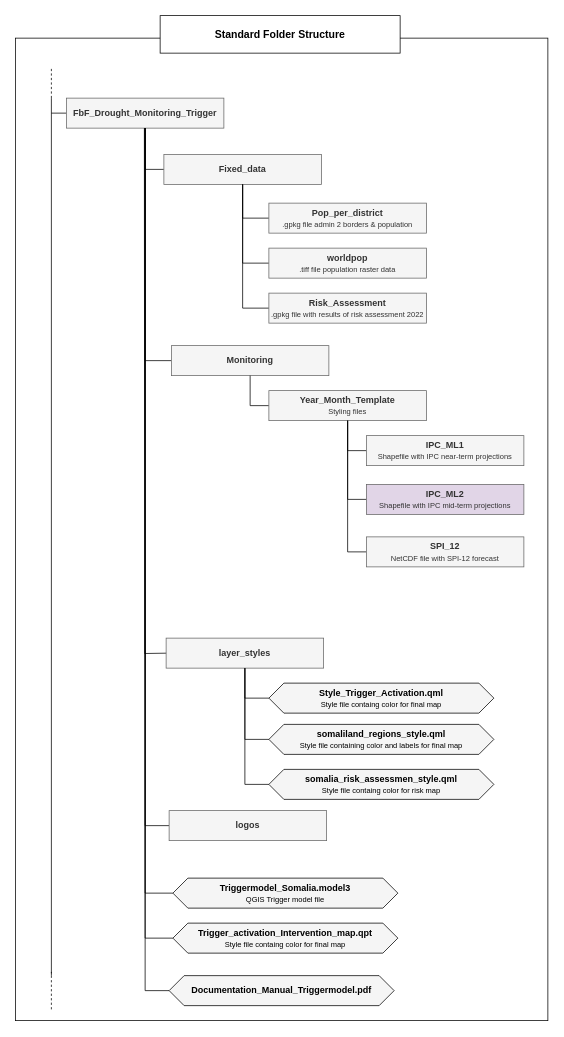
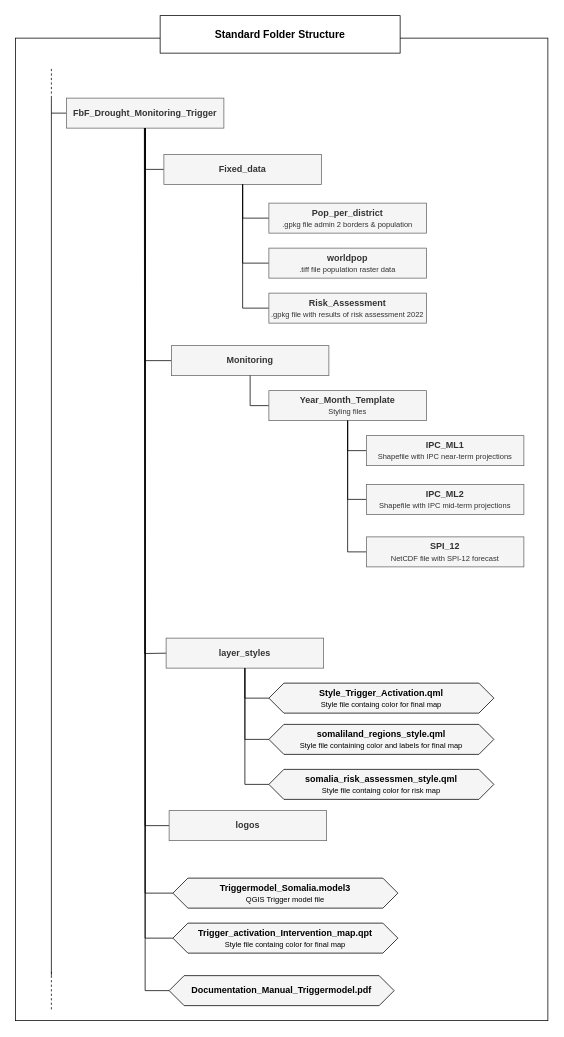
  <mxCell id="0" />
  <mxCell id="1" parent="0" />
  <mxCell id="2" value="" style="rounded=0;whiteSpace=wrap;html=1;" parent="1" vertex="1"><mxGeometry x="20" y="50" width="710" height="1310" as="geometry" /></mxCell>
  <mxCell id="3" value="" style="endArrow=none;html=1;rounded=0;" parent="1" edge="1"><mxGeometry width="50" height="50" relative="1" as="geometry"><mxPoint x="68" y="1300" as="sourcePoint" /><mxPoint x="68" y="130" as="targetPoint" /></mxGeometry></mxCell>
  <mxCell id="4" value="" style="endArrow=none;dashed=1;html=1;rounded=0;" parent="1" edge="1"><mxGeometry width="50" height="50" relative="1" as="geometry"><mxPoint x="68" y="130" as="sourcePoint" /><mxPoint x="68" y="90" as="targetPoint" /></mxGeometry></mxCell>
  <mxCell id="5" style="edgeStyle=orthogonalEdgeStyle;rounded=0;orthogonalLoop=1;jettySize=auto;html=1;endArrow=none;endFill=0;" parent="1" source="6" edge="1"><mxGeometry relative="1" as="geometry"><mxPoint x="68" y="150" as="targetPoint" /></mxGeometry></mxCell>
  <mxCell id="6" value="&lt;b&gt;FbF_Drought_Monitoring_Trigger&lt;/b&gt;" style="rounded=0;whiteSpace=wrap;html=1;fillColor=#f5f5f5;fontColor=#333333;strokeColor=#666666;fontStyle=0" parent="1" vertex="1"><mxGeometry x="88" y="130" width="210" height="40" as="geometry" /></mxCell>
  <mxCell id="7" style="edgeStyle=orthogonalEdgeStyle;rounded=0;orthogonalLoop=1;jettySize=auto;html=1;entryX=0.5;entryY=1;entryDx=0;entryDy=0;exitX=0;exitY=0.5;exitDx=0;exitDy=0;endArrow=none;endFill=0;" parent="1" source="8" target="6" edge="1"><mxGeometry relative="1" as="geometry" /></mxCell>
  <mxCell id="8" value="&lt;font style=&quot;&quot;&gt;&lt;b&gt;Fixed_data&lt;/b&gt;&lt;br&gt;&lt;/font&gt;" style="rounded=0;whiteSpace=wrap;html=1;fillColor=#f5f5f5;fontColor=#333333;strokeColor=#666666;fontStyle=0" parent="1" vertex="1"><mxGeometry x="218" y="205" width="210" height="40" as="geometry" /></mxCell>
  <mxCell id="9" style="edgeStyle=orthogonalEdgeStyle;rounded=0;orthogonalLoop=1;jettySize=auto;html=1;entryX=0.5;entryY=1;entryDx=0;entryDy=0;exitX=0;exitY=0.5;exitDx=0;exitDy=0;endArrow=none;endFill=0;" parent="1" source="10" target="6" edge="1"><mxGeometry relative="1" as="geometry" /></mxCell>
  <mxCell id="10" value="&lt;font style=&quot;&quot;&gt;&lt;font style=&quot;&quot;&gt;&lt;b&gt;Monitoring&lt;/b&gt;&lt;/font&gt;&lt;br&gt;&lt;/font&gt;" style="rounded=0;whiteSpace=wrap;html=1;fillColor=#f5f5f5;fontColor=#333333;strokeColor=#666666;fontStyle=0" parent="1" vertex="1"><mxGeometry x="228" y="460" width="210" height="40" as="geometry" /></mxCell>
  <mxCell id="11" style="edgeStyle=orthogonalEdgeStyle;rounded=0;orthogonalLoop=1;jettySize=auto;html=1;entryX=0.5;entryY=1;entryDx=0;entryDy=0;exitX=0;exitY=0.5;exitDx=0;exitDy=0;endArrow=none;endFill=0;" parent="1" source="12" target="10" edge="1"><mxGeometry relative="1" as="geometry" /></mxCell>
  <mxCell id="12" value="&lt;font style=&quot;&quot;&gt;&lt;font style=&quot;&quot;&gt;&lt;b&gt;Year_Month_Template&lt;br&gt;&lt;/b&gt;&lt;/font&gt;&lt;span style=&quot;font-size: 10px;&quot;&gt;Styling files&lt;/span&gt;&lt;br&gt;&lt;/font&gt;" style="rounded=0;whiteSpace=wrap;html=1;fillColor=#f5f5f5;fontColor=#333333;strokeColor=#666666;fontStyle=0" parent="1" vertex="1"><mxGeometry x="358" y="520" width="210" height="40" as="geometry" /></mxCell>
  <mxCell id="13" value="&lt;p class=&quot;MsoNormal&quot;&gt;&lt;font size=&quot;1&quot; style=&quot;&quot;&gt;&lt;b style=&quot;font-size: 14px;&quot;&gt;Standard Folder Structure&lt;/b&gt;&lt;/font&gt;&lt;/p&gt;" style="rounded=0;whiteSpace=wrap;html=1;" parent="1" vertex="1"><mxGeometry x="213" y="20" width="320" height="50" as="geometry" /></mxCell>
  <mxCell id="14" value="" style="endArrow=none;dashed=1;html=1;rounded=0;" parent="1" edge="1"><mxGeometry width="50" height="50" relative="1" as="geometry"><mxPoint x="68" y="1345" as="sourcePoint" /><mxPoint x="68" y="1295" as="targetPoint" /></mxGeometry></mxCell>
  <mxCell id="15" style="edgeStyle=orthogonalEdgeStyle;rounded=0;orthogonalLoop=1;jettySize=auto;html=1;entryX=0.5;entryY=1;entryDx=0;entryDy=0;exitX=0;exitY=0.5;exitDx=0;exitDy=0;endArrow=none;endFill=0;" parent="1" source="16" target="6" edge="1"><mxGeometry relative="1" as="geometry" /></mxCell>
  <mxCell id="16" value="Triggermodel_Somalia.model3&lt;br style=&quot;font-size: 11px;&quot;&gt;&lt;font size=&quot;1&quot;&gt;&lt;span style=&quot;font-weight: 400;&quot;&gt;QGIS Trigger model file&lt;/span&gt;&lt;/font&gt;" style="shape=hexagon;perimeter=hexagonPerimeter2;whiteSpace=wrap;html=1;fixedSize=1;fillColor=#F5F5F5;fontStyle=1" parent="1" vertex="1"><mxGeometry x="230" y="1170" width="300" height="40" as="geometry" /></mxCell>
  <mxCell id="17" style="edgeStyle=orthogonalEdgeStyle;rounded=0;orthogonalLoop=1;jettySize=auto;html=1;entryX=0.5;entryY=1;entryDx=0;entryDy=0;exitX=0;exitY=0.5;exitDx=0;exitDy=0;endArrow=none;endFill=0;" parent="1" source="18" target="6" edge="1"><mxGeometry relative="1" as="geometry" /></mxCell>
  <mxCell id="18" value="Trigger_activation_Intervention_map.qpt&lt;br style=&quot;font-size: 11px;&quot;&gt;&lt;font size=&quot;1&quot;&gt;&lt;span style=&quot;font-weight: normal;&quot;&gt;Style file containg color for final map&lt;/span&gt;&lt;/font&gt;" style="shape=hexagon;perimeter=hexagonPerimeter2;whiteSpace=wrap;html=1;fixedSize=1;fillColor=#F5F5F5;fontStyle=1" parent="1" vertex="1"><mxGeometry x="230" y="1230" width="300" height="40" as="geometry" /></mxCell>
  <mxCell id="19" style="edgeStyle=orthogonalEdgeStyle;rounded=0;orthogonalLoop=1;jettySize=auto;html=1;entryX=0.5;entryY=1;entryDx=0;entryDy=0;exitX=0;exitY=0.5;exitDx=0;exitDy=0;endArrow=none;endFill=0;" parent="1" source="20" target="12" edge="1"><mxGeometry relative="1" as="geometry" /></mxCell>
  <mxCell id="20" value="&lt;font style=&quot;&quot;&gt;&lt;font style=&quot;&quot;&gt;&lt;b&gt;IPC_ML1&lt;br&gt;&lt;/b&gt;&lt;/font&gt;&lt;span style=&quot;font-size: 10px;&quot;&gt;Shapefile with IPC near-term projections&lt;/span&gt;&lt;br&gt;&lt;/font&gt;" style="rounded=0;whiteSpace=wrap;html=1;fillColor=#f5f5f5;fontColor=#333333;strokeColor=#666666;fontStyle=0" parent="1" vertex="1"><mxGeometry x="488" y="580" width="210" height="40" as="geometry" /></mxCell>
  <mxCell id="21" style="edgeStyle=orthogonalEdgeStyle;rounded=0;orthogonalLoop=1;jettySize=auto;html=1;entryX=0.5;entryY=1;entryDx=0;entryDy=0;exitX=0;exitY=0.5;exitDx=0;exitDy=0;endArrow=none;endFill=0;" parent="1" source="22" target="12" edge="1"><mxGeometry relative="1" as="geometry" /></mxCell>
- <mxCell id="22" value="&lt;font style=&quot;&quot;&gt;&lt;font style=&quot;&quot;&gt;&lt;b&gt;IPC_ML2&lt;br&gt;&lt;/b&gt;&lt;/font&gt;&lt;span style=&quot;font-size: 7.5pt; line-height: 107%; font-family: Helvetica, sans-serif; background-image: initial; background-position: initial; background-size: initial; background-repeat: initial; background-attachment: initial; background-origin: initial; background-clip: initial;&quot;&gt;Shapefile with IPC mid-term projections&lt;/span&gt;&lt;br&gt;&lt;/font&gt;" style="rounded=0;whiteSpace=wrap;html=1;fillColor=#e1d5e7;fontColor=#333333;strokeColor=#666666;fontStyle=0;" parent="1" vertex="1"><mxGeometry x="488" y="645" width="210" height="40" as="geometry" /></mxCell>
+ <mxCell id="22" value="&lt;font style=&quot;&quot;&gt;&lt;font style=&quot;&quot;&gt;&lt;b&gt;IPC_ML2&lt;br&gt;&lt;/b&gt;&lt;/font&gt;&lt;span style=&quot;font-size: 7.5pt; line-height: 107%; font-family: Helvetica, sans-serif; background-image: initial; background-position: initial; background-size: initial; background-repeat: initial; background-attachment: initial; background-origin: initial; background-clip: initial;&quot;&gt;Shapefile with IPC mid-term projections&lt;/span&gt;&lt;br&gt;&lt;/font&gt;" style="rounded=0;whiteSpace=wrap;html=1;fillColor=#f5f5f5;fontColor=#333333;strokeColor=#666666;fontStyle=0" parent="1" vertex="1"><mxGeometry x="488" y="645" width="210" height="40" as="geometry" /></mxCell>
  <mxCell id="23" style="edgeStyle=orthogonalEdgeStyle;rounded=0;orthogonalLoop=1;jettySize=auto;html=1;entryX=0.5;entryY=1;entryDx=0;entryDy=0;exitX=0;exitY=0.5;exitDx=0;exitDy=0;endArrow=none;endFill=0;" parent="1" source="24" target="12" edge="1"><mxGeometry relative="1" as="geometry" /></mxCell>
  <mxCell id="24" value="&lt;font style=&quot;&quot;&gt;&lt;font style=&quot;&quot;&gt;&lt;b&gt;SPI_12&lt;br&gt;&lt;/b&gt;&lt;/font&gt;&lt;span style=&quot;font-size: 10px;&quot;&gt;NetCDF file with SPI-12 forecast&lt;/span&gt;&lt;br&gt;&lt;/font&gt;" style="rounded=0;whiteSpace=wrap;html=1;fillColor=#f5f5f5;fontColor=#333333;strokeColor=#666666;fontStyle=0" parent="1" vertex="1"><mxGeometry x="488" y="715" width="210" height="40" as="geometry" /></mxCell>
  <mxCell id="25" style="edgeStyle=orthogonalEdgeStyle;rounded=0;orthogonalLoop=1;jettySize=auto;html=1;entryX=0.5;entryY=1;entryDx=0;entryDy=0;exitX=0;exitY=0.5;exitDx=0;exitDy=0;endArrow=none;endFill=0;" parent="1" source="26" target="8" edge="1"><mxGeometry relative="1" as="geometry" /></mxCell>
  <mxCell id="26" value="&lt;font style=&quot;&quot;&gt;&lt;b&gt;Pop_per_district&lt;br&gt;&lt;/b&gt;&lt;span style=&quot;font-size: 10px;&quot;&gt;.gpkg file admin 2 borders &amp;amp; population&lt;/span&gt;&lt;br&gt;&lt;/font&gt;" style="rounded=0;whiteSpace=wrap;html=1;fillColor=#f5f5f5;fontColor=#333333;strokeColor=#666666;fontStyle=0" parent="1" vertex="1"><mxGeometry x="358" y="270" width="210" height="40" as="geometry" /></mxCell>
  <mxCell id="27" style="edgeStyle=orthogonalEdgeStyle;rounded=0;orthogonalLoop=1;jettySize=auto;html=1;entryX=0.5;entryY=1;entryDx=0;entryDy=0;exitX=0;exitY=0.5;exitDx=0;exitDy=0;endArrow=none;endFill=0;" parent="1" source="28" target="8" edge="1"><mxGeometry relative="1" as="geometry" /></mxCell>
  <mxCell id="28" value="&lt;font style=&quot;&quot;&gt;&lt;b&gt;worldpop&lt;br&gt;&lt;/b&gt;&lt;span style=&quot;font-size: 10px;&quot;&gt;.tiff file population raster data&lt;/span&gt;&lt;br&gt;&lt;/font&gt;" style="rounded=0;whiteSpace=wrap;html=1;fillColor=#f5f5f5;fontColor=#333333;strokeColor=#666666;fontStyle=0" parent="1" vertex="1"><mxGeometry x="358" y="330" width="210" height="40" as="geometry" /></mxCell>
  <mxCell id="29" style="edgeStyle=orthogonalEdgeStyle;rounded=0;orthogonalLoop=1;jettySize=auto;html=1;entryX=0.5;entryY=1;entryDx=0;entryDy=0;exitX=0;exitY=0.5;exitDx=0;exitDy=0;endArrow=none;endFill=0;" parent="1" source="30" target="8" edge="1"><mxGeometry relative="1" as="geometry" /></mxCell>
  <mxCell id="30" value="&lt;font style=&quot;&quot;&gt;&lt;b&gt;Risk_Assessment&lt;br&gt;&lt;/b&gt;&lt;span style=&quot;font-size: 10px;&quot;&gt;.gpkg file with results of risk assessment 2022&lt;/span&gt;&lt;br&gt;&lt;/font&gt;" style="rounded=0;whiteSpace=wrap;html=1;fillColor=#f5f5f5;fontColor=#333333;strokeColor=#666666;fontStyle=0" parent="1" vertex="1"><mxGeometry x="358" y="390" width="210" height="40" as="geometry" /></mxCell>
  <mxCell id="31" style="edgeStyle=orthogonalEdgeStyle;rounded=0;orthogonalLoop=1;jettySize=auto;html=1;entryX=0.5;entryY=1;entryDx=0;entryDy=0;exitX=0;exitY=0.5;exitDx=0;exitDy=0;endArrow=none;endFill=0;" edge="1" parent="1" source="32" target="6"><mxGeometry relative="1" as="geometry" /></mxCell>
  <mxCell id="32" value="&lt;p class=&quot;MsoNormal&quot;&gt;Documentation_Manual_Triggermodel.pdf&lt;/p&gt;" style="shape=hexagon;perimeter=hexagonPerimeter2;whiteSpace=wrap;html=1;fixedSize=1;fillColor=#F5F5F5;fontStyle=1" vertex="1" parent="1"><mxGeometry x="225" y="1300" width="300" height="40" as="geometry" /></mxCell>
  <mxCell id="33" style="edgeStyle=orthogonalEdgeStyle;rounded=0;orthogonalLoop=1;jettySize=auto;html=1;endArrow=none;endFill=0;" edge="1" parent="1"><mxGeometry relative="1" as="geometry"><mxPoint x="192" y="170" as="targetPoint" /><mxPoint x="225" y="870" as="sourcePoint" /></mxGeometry></mxCell>
  <mxCell id="34" value="&lt;font style=&quot;&quot;&gt;&lt;b&gt;layer_styles&lt;/b&gt;&lt;br&gt;&lt;/font&gt;" style="rounded=0;whiteSpace=wrap;html=1;fillColor=#f5f5f5;fontColor=#333333;strokeColor=#666666;fontStyle=0" vertex="1" parent="1"><mxGeometry x="221" y="850" width="210" height="40" as="geometry" /></mxCell>
  <mxCell id="35" style="edgeStyle=orthogonalEdgeStyle;rounded=0;orthogonalLoop=1;jettySize=auto;html=1;entryX=0.5;entryY=1;entryDx=0;entryDy=0;exitX=0;exitY=0.5;exitDx=0;exitDy=0;endArrow=none;endFill=0;" edge="1" parent="1" source="36" target="34"><mxGeometry relative="1" as="geometry" /></mxCell>
  <mxCell id="36" value="&lt;p class=&quot;MsoNormal&quot;&gt;Style_Trigger_Activation.qml&lt;br style=&quot;border-color: var(--border-color); font-size: 11px;&quot;&gt;&lt;font style=&quot;border-color: var(--border-color); font-weight: normal;&quot; size=&quot;1&quot;&gt;Style file containg color for final map&lt;/font&gt;&lt;br&gt;&lt;/p&gt;" style="shape=hexagon;perimeter=hexagonPerimeter2;whiteSpace=wrap;html=1;fixedSize=1;fillColor=#F5F5F5;fontStyle=1" vertex="1" parent="1"><mxGeometry x="358" y="910" width="300" height="40" as="geometry" /></mxCell>
  <mxCell id="37" style="edgeStyle=orthogonalEdgeStyle;rounded=0;orthogonalLoop=1;jettySize=auto;html=1;entryX=0.5;entryY=1;entryDx=0;entryDy=0;exitX=0;exitY=0.5;exitDx=0;exitDy=0;endArrow=none;endFill=0;" edge="1" parent="1" source="38" target="34"><mxGeometry relative="1" as="geometry" /></mxCell>
  <mxCell id="38" value="somaliland_regions_style.qml&lt;br style=&quot;font-size: 11px;&quot;&gt;&lt;font size=&quot;1&quot;&gt;&lt;span style=&quot;font-weight: 400;&quot;&gt;Style file containing color and labels for final map&lt;/span&gt;&lt;/font&gt;" style="shape=hexagon;perimeter=hexagonPerimeter2;whiteSpace=wrap;html=1;fixedSize=1;fillColor=#F5F5F5;fontStyle=1" vertex="1" parent="1"><mxGeometry x="358" y="965" width="300" height="40" as="geometry" /></mxCell>
  <mxCell id="39" style="edgeStyle=orthogonalEdgeStyle;rounded=0;orthogonalLoop=1;jettySize=auto;html=1;entryX=0.5;entryY=1;entryDx=0;entryDy=0;endArrow=none;endFill=0;exitX=0;exitY=0.5;exitDx=0;exitDy=0;" edge="1" parent="1" source="40" target="34"><mxGeometry relative="1" as="geometry" /></mxCell>
  <mxCell id="40" value="somalia_risk_assessmen_style.qml&lt;br style=&quot;font-size: 11px;&quot;&gt;&lt;font size=&quot;1&quot;&gt;&lt;span style=&quot;font-weight: normal;&quot;&gt;Style file containg color for risk map&lt;/span&gt;&lt;/font&gt;" style="shape=hexagon;perimeter=hexagonPerimeter2;whiteSpace=wrap;html=1;fixedSize=1;fillColor=#F5F5F5;fontStyle=1" vertex="1" parent="1"><mxGeometry x="358" y="1025" width="300" height="40" as="geometry" /></mxCell>
  <mxCell id="41" style="edgeStyle=orthogonalEdgeStyle;rounded=0;orthogonalLoop=1;jettySize=auto;html=1;entryX=0.5;entryY=1;entryDx=0;entryDy=0;exitX=0;exitY=0.5;exitDx=0;exitDy=0;endArrow=none;endFill=0;" edge="1" parent="1" source="42" target="6"><mxGeometry relative="1" as="geometry" /></mxCell>
  <mxCell id="42" value="&lt;font style=&quot;&quot;&gt;&lt;b&gt;logos&lt;/b&gt;&lt;br&gt;&lt;/font&gt;" style="rounded=0;whiteSpace=wrap;html=1;fillColor=#f5f5f5;fontColor=#333333;strokeColor=#666666;fontStyle=0" vertex="1" parent="1"><mxGeometry x="225" y="1080" width="210" height="40" as="geometry" /></mxCell>
